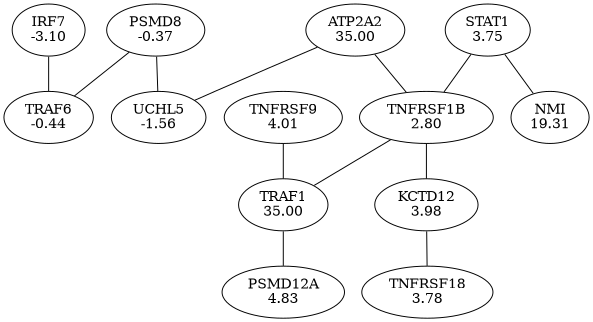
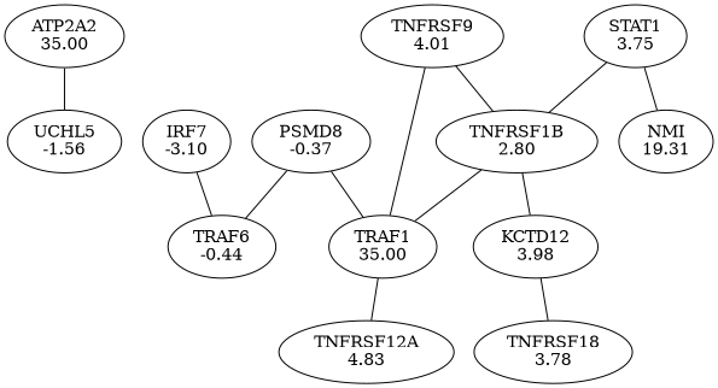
  digraph {
    edge [arrowhead=none]
    n1 [label="UCHL5\n-1.56"]
    n2 [label="PSMD8\n-0.37"]
    n3 [label="TRAF6\n-0.44"]
    n4 [label="ATP2A2\n35.00"]
    n5 [label="TNFRSF1B\n2.80"]
    n6 [label="TRAF1\n35.00"]
    n7 [label="KCTD12\n3.98"]
    n8 [label="IRF7\n-3.10"]
-   n9 [label="PSMD12A\n4.83"]
+   n9 [label="TNFRSF12A\n4.83"]
    n10 [label="TNFRSF18\n3.78"]
    n11 [label="TNFRSF9\n4.01"]
    n12 [label="STAT1\n3.75"]
    n13 [label="NMI\n19.31"]
-   n2 -> n1
+   n2 -> n6
    n2 -> n3
    n4 -> n1
-   n4 -> n5
+   n11 -> n5
    n5 -> n6
    n5 -> n7
    n6 -> n9
    n7 -> n10
    n8 -> n3
    n11 -> n6
    n12 -> n5
    n12 -> n13
  }
